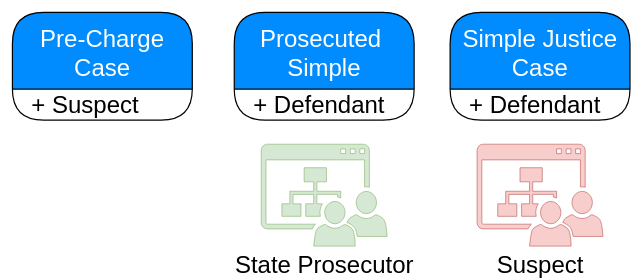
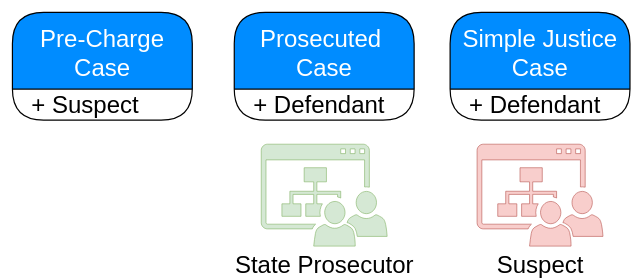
  <mxCell id="0" />
  <mxCell id="1" parent="0" />
  <mxCell id="2" value="Pre-Charge &#10;Case" style="swimlane;childLayout=stackLayout;horizontal=1;startSize=128;horizontalStack=0;fillColor=#008cff;fontColor=#FFFFFF;rounded=1;fontSize=40;fontStyle=0;strokeWidth=2;resizeParent=0;resizeLast=1;shadow=0;dashed=0;align=center;" parent="1" vertex="1"><mxGeometry x="20" y="20" width="300" height="180" as="geometry"><mxRectangle x="320" y="140" width="70" height="30" as="alternateBounds" /></mxGeometry></mxCell>
  <mxCell id="3" value="&amp;nbsp;&amp;nbsp;&amp;nbsp;&amp;nbsp;&amp;nbsp;&amp;nbsp;&amp;nbsp;&amp;nbsp; &lt;font style=&quot;font-size: 40px&quot;&gt;+ Suspect&lt;br&gt;&lt;/font&gt;" style="text;html=1;resizable=0;points=[];autosize=1;align=left;verticalAlign=top;spacingTop=-4;" vertex="1" parent="2"><mxGeometry y="128" width="300" height="52" as="geometry" /></mxCell>
- <mxCell id="4" value="Prosecuted &#10;Simple" style="swimlane;childLayout=stackLayout;horizontal=1;startSize=128;horizontalStack=0;fillColor=#008cff;fontColor=#FFFFFF;rounded=1;fontSize=40;fontStyle=0;strokeWidth=2;resizeParent=0;resizeLast=1;shadow=0;dashed=0;align=center;" parent="1" vertex="1"><mxGeometry x="390" y="20" width="300" height="180" as="geometry"><mxRectangle x="320" y="140" width="70" height="30" as="alternateBounds" /></mxGeometry></mxCell>
+ <mxCell id="4" value="Prosecuted &#10;Case" style="swimlane;childLayout=stackLayout;horizontal=1;startSize=128;horizontalStack=0;fillColor=#008cff;fontColor=#FFFFFF;rounded=1;fontSize=40;fontStyle=0;strokeWidth=2;resizeParent=0;resizeLast=1;shadow=0;dashed=0;align=center;" parent="1" vertex="1"><mxGeometry x="390" y="20" width="300" height="180" as="geometry"><mxRectangle x="320" y="140" width="70" height="30" as="alternateBounds" /></mxGeometry></mxCell>
  <mxCell id="5" value="&amp;nbsp;&amp;nbsp;&amp;nbsp;&amp;nbsp;&amp;nbsp;&amp;nbsp;&amp;nbsp;&amp;nbsp; &lt;font style=&quot;font-size: 40px&quot;&gt;+ Defendant&lt;/font&gt;" style="text;html=1;resizable=0;points=[];autosize=1;align=left;verticalAlign=top;spacingTop=-4;" vertex="1" parent="4"><mxGeometry y="128" width="300" height="52" as="geometry" /></mxCell>
  <mxCell id="6" value="State Prosecutor" style="pointerEvents=1;shadow=0;dashed=0;html=1;strokeColor=#82b366;fillColor=#d5e8d4;labelPosition=center;verticalLabelPosition=bottom;verticalAlign=top;outlineConnect=0;align=center;shape=mxgraph.office.sites.site_team;fontSize=40;" vertex="1" parent="1"><mxGeometry x="435" y="240" width="210" height="170" as="geometry" /></mxCell>
  <mxCell id="7" value="Simple Justice &#10;Case" style="swimlane;childLayout=stackLayout;horizontal=1;startSize=128;horizontalStack=0;fillColor=#008cff;fontColor=#FFFFFF;rounded=1;fontSize=40;fontStyle=0;strokeWidth=2;resizeParent=0;resizeLast=1;shadow=0;dashed=0;align=center;" vertex="1" parent="1"><mxGeometry x="750" y="20" width="300" height="180" as="geometry"><mxRectangle x="320" y="140" width="70" height="30" as="alternateBounds" /></mxGeometry></mxCell>
  <mxCell id="8" value="&amp;nbsp;&amp;nbsp;&amp;nbsp;&amp;nbsp;&amp;nbsp;&amp;nbsp;&amp;nbsp;&amp;nbsp; &lt;font style=&quot;font-size: 40px&quot;&gt;+ Defendant&lt;/font&gt;" style="text;html=1;resizable=0;points=[];autosize=1;align=left;verticalAlign=top;spacingTop=-4;" vertex="1" parent="7"><mxGeometry y="128" width="300" height="52" as="geometry" /></mxCell>
  <mxCell id="9" value="Suspect" style="pointerEvents=1;shadow=0;dashed=0;html=1;strokeColor=#b85450;fillColor=#f8cecc;labelPosition=center;verticalLabelPosition=bottom;verticalAlign=top;outlineConnect=0;align=center;shape=mxgraph.office.sites.site_team;fontSize=40;" vertex="1" parent="1"><mxGeometry x="795" y="240" width="210" height="170" as="geometry" /></mxCell>
